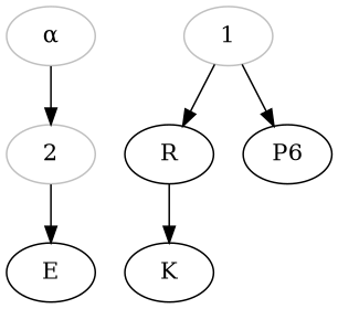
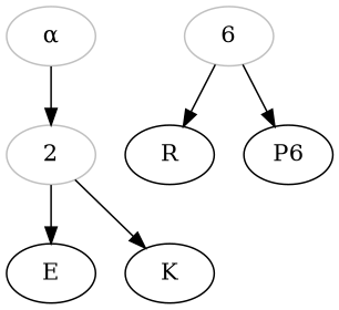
  digraph {
    n1 [color=grey label="α"]
    2 [color=grey]
-   1 [color=grey]
+   1 [color=grey label=6]
    R
    P6
    E
    K
    n1 -> 2
    2 -> E
-   R -> K
+   2 -> K
    1 -> R
    1 -> P6
  }
